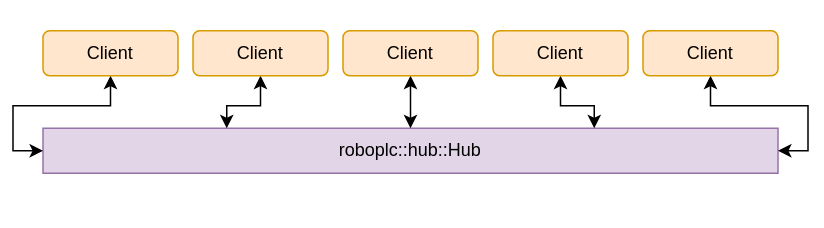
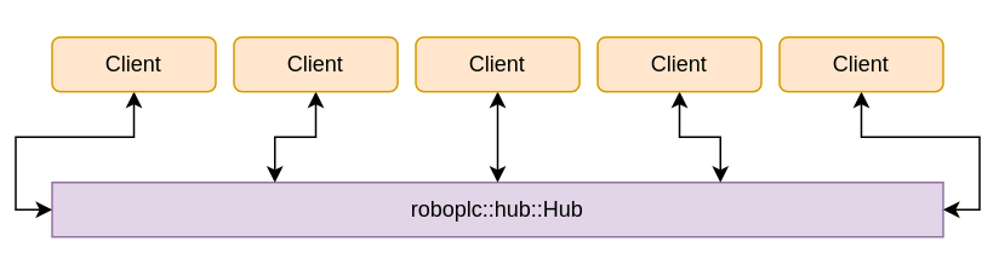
  <mxCell id="0" />
  <mxCell id="1" parent="0" />
- <mxCell id="2" value="roboplc::hub::Hub" style="rounded=0;whiteSpace=wrap;html=1;fillColor=#e1d5e7;strokeColor=#9673a6;" vertex="1" parent="1"><mxGeometry x="20" y="85" width="490" height="30" as="geometry" /></mxCell>
+ <mxCell id="2" value="roboplc::hub::Hub" style="rounded=0;whiteSpace=wrap;html=1;fillColor=#e1d5e7;strokeColor=#9673a6;" vertex="1" parent="1"><mxGeometry x="20" y="100" width="490" height="30" as="geometry" /></mxCell>
  <mxCell id="3" style="edgeStyle=orthogonalEdgeStyle;rounded=0;orthogonalLoop=1;jettySize=auto;html=1;exitX=0.5;exitY=1;exitDx=0;exitDy=0;entryX=0;entryY=0.5;entryDx=0;entryDy=0;startArrow=classic;startFill=1;" edge="1" parent="1" source="4" target="2"><mxGeometry relative="1" as="geometry" /></mxCell>
  <mxCell id="4" value="Client" style="rounded=1;whiteSpace=wrap;html=1;fillColor=#ffe6cc;strokeColor=#d79b00;" vertex="1" parent="1"><mxGeometry x="20" y="20" width="90" height="30" as="geometry" /></mxCell>
  <mxCell id="5" style="edgeStyle=orthogonalEdgeStyle;rounded=0;orthogonalLoop=1;jettySize=auto;html=1;exitX=0.5;exitY=1;exitDx=0;exitDy=0;entryX=0.25;entryY=0;entryDx=0;entryDy=0;strokeColor=default;align=center;verticalAlign=middle;fontFamily=Helvetica;fontSize=11;fontColor=default;labelBackgroundColor=default;startArrow=classic;startFill=1;endArrow=classic;" edge="1" parent="1" source="6" target="2"><mxGeometry relative="1" as="geometry" /></mxCell>
  <mxCell id="6" value="Client" style="rounded=1;whiteSpace=wrap;html=1;fillColor=#ffe6cc;strokeColor=#d79b00;" vertex="1" parent="1"><mxGeometry x="120" y="20" width="90" height="30" as="geometry" /></mxCell>
  <mxCell id="7" style="edgeStyle=orthogonalEdgeStyle;rounded=0;orthogonalLoop=1;jettySize=auto;html=1;exitX=0.5;exitY=1;exitDx=0;exitDy=0;strokeColor=default;align=center;verticalAlign=middle;fontFamily=Helvetica;fontSize=11;fontColor=default;labelBackgroundColor=default;startArrow=classic;startFill=1;endArrow=classic;" edge="1" parent="1" source="8" target="2"><mxGeometry relative="1" as="geometry" /></mxCell>
  <mxCell id="8" value="Client" style="rounded=1;whiteSpace=wrap;html=1;fillColor=#ffe6cc;strokeColor=#d79b00;" vertex="1" parent="1"><mxGeometry x="220" y="20" width="90" height="30" as="geometry" /></mxCell>
  <mxCell id="9" style="edgeStyle=orthogonalEdgeStyle;rounded=0;orthogonalLoop=1;jettySize=auto;html=1;entryX=0.75;entryY=0;entryDx=0;entryDy=0;strokeColor=default;align=center;verticalAlign=middle;fontFamily=Helvetica;fontSize=11;fontColor=default;labelBackgroundColor=default;startArrow=classic;startFill=1;endArrow=classic;" edge="1" parent="1" source="10" target="2"><mxGeometry relative="1" as="geometry" /></mxCell>
  <mxCell id="10" value="Client" style="rounded=1;whiteSpace=wrap;html=1;fillColor=#ffe6cc;strokeColor=#d79b00;" vertex="1" parent="1"><mxGeometry x="320" y="20" width="90" height="30" as="geometry" /></mxCell>
  <mxCell id="11" style="edgeStyle=orthogonalEdgeStyle;rounded=0;orthogonalLoop=1;jettySize=auto;html=1;entryX=1;entryY=0.5;entryDx=0;entryDy=0;strokeColor=default;align=center;verticalAlign=middle;fontFamily=Helvetica;fontSize=11;fontColor=default;labelBackgroundColor=default;startArrow=classic;startFill=1;endArrow=classic;" edge="1" parent="1" source="12" target="2"><mxGeometry relative="1" as="geometry" /></mxCell>
  <mxCell id="12" value="Client" style="rounded=1;whiteSpace=wrap;html=1;fillColor=#ffe6cc;strokeColor=#d79b00;" vertex="1" parent="1"><mxGeometry x="420" y="20" width="90" height="30" as="geometry" /></mxCell>
